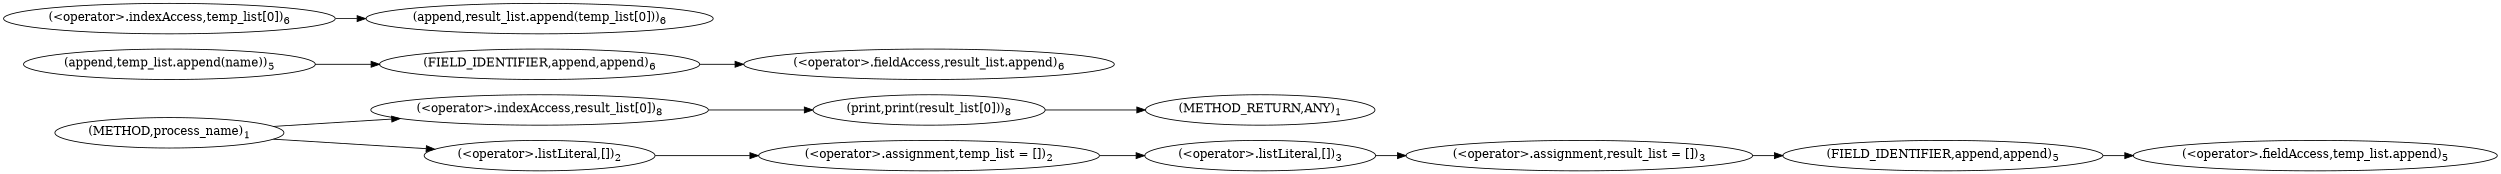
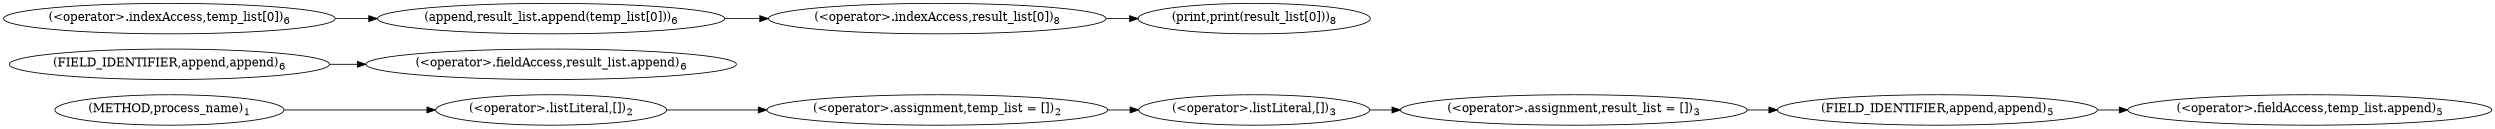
  digraph {
    rankdir=LR
    n1 [label=<(&lt;operator&gt;.assignment,temp_list = [])<SUB>2</SUB>>]
    n2 [label=<(&lt;operator&gt;.listLiteral,[])<SUB>3</SUB>>]
    n3 [label=<(&lt;operator&gt;.assignment,result_list = [])<SUB>3</SUB>>]
    n4 [label=<(FIELD_IDENTIFIER,append,append)<SUB>5</SUB>>]
    n5 [label=<(&lt;operator&gt;.fieldAccess,temp_list.append)<SUB>5</SUB>>]
-   n6 [label=<(append,temp_list.append(name))<SUB>5</SUB>>]
    n7 [label=<(FIELD_IDENTIFIER,append,append)<SUB>6</SUB>>]
    n8 [label=<(&lt;operator&gt;.fieldAccess,result_list.append)<SUB>6</SUB>>]
    n9 [label=<(append,result_list.append(temp_list[0]))<SUB>6</SUB>>]
    n10 [label=<(&lt;operator&gt;.indexAccess,result_list[0])<SUB>8</SUB>>]
    n11 [label=<(print,print(result_list[0]))<SUB>8</SUB>>]
-   n12 [label=<(METHOD_RETURN,ANY)<SUB>1</SUB>>]
    n13 [label=<(&lt;operator&gt;.listLiteral,[])<SUB>2</SUB>>]
    n14 [label=<(&lt;operator&gt;.indexAccess,temp_list[0])<SUB>6</SUB>>]
    n15 [label=<(METHOD,process_name)<SUB>1</SUB>>]
    n1 -> n2
    n2 -> n3
    n3 -> n4
    n4 -> n5
-   n6 -> n7
    n7 -> n8
-   n15 -> n10
+   n9 -> n10
    n10 -> n11
-   n11 -> n12
    n13 -> n1
    n14 -> n9
    n15 -> n13
  }
